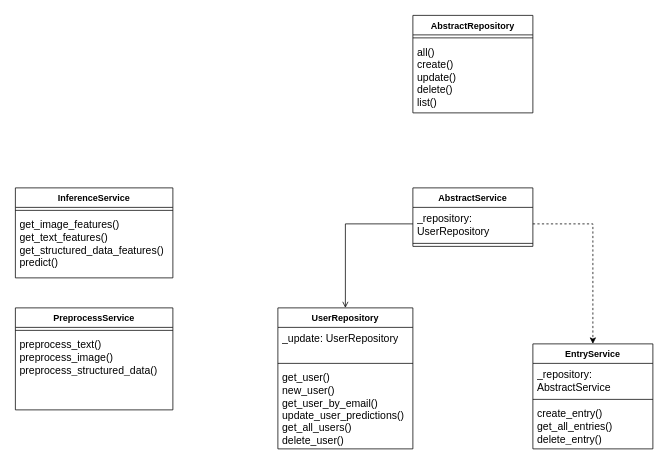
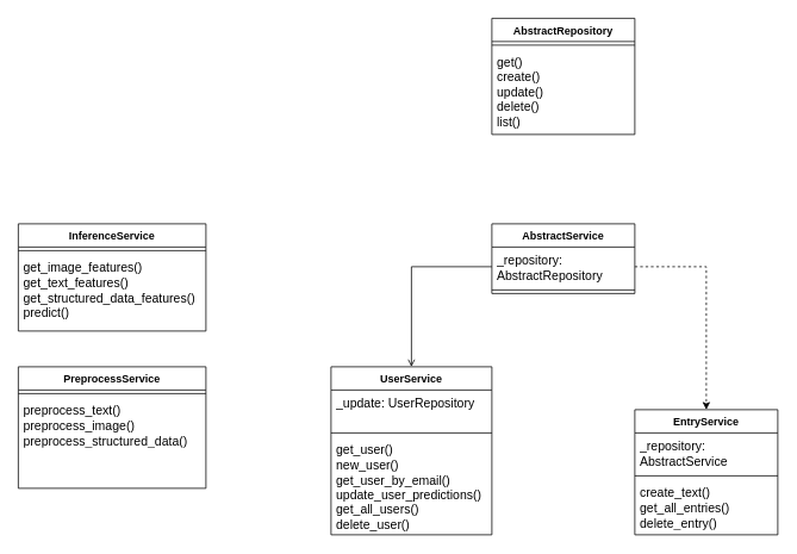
  <mxCell id="0" />
  <mxCell id="1" parent="0" />
  <mxCell id="2" value="AbstractRepository" style="swimlane;fontStyle=1;align=center;verticalAlign=top;childLayout=stackLayout;horizontal=1;startSize=26;horizontalStack=0;resizeParent=1;resizeParentMax=0;resizeLast=0;collapsible=1;marginBottom=0;whiteSpace=wrap;html=1;" parent="1" vertex="1"><mxGeometry x="550" y="20" width="160" height="130" as="geometry" /></mxCell>
  <mxCell id="3" value="" style="line;strokeWidth=1;fillColor=none;align=left;verticalAlign=middle;spacingTop=-1;spacingLeft=3;spacingRight=3;rotatable=0;labelPosition=right;points=[];portConstraint=eastwest;strokeColor=inherit;" parent="2" vertex="1"><mxGeometry y="26" width="160" height="8" as="geometry" /></mxCell>
- <mxCell id="4" value="&lt;font style=&quot;font-size: 14px;&quot;&gt;all()&lt;br&gt;create()&lt;br&gt;update()&lt;br&gt;delete()&lt;br&gt;list()&lt;br&gt;&lt;/font&gt;" style="text;strokeColor=none;fillColor=none;align=left;verticalAlign=top;spacingLeft=4;spacingRight=4;overflow=hidden;rotatable=0;points=[[0,0.5],[1,0.5]];portConstraint=eastwest;whiteSpace=wrap;html=1;" parent="2" vertex="1"><mxGeometry y="34" width="160" height="96" as="geometry" /></mxCell>
+ <mxCell id="4" value="&lt;font style=&quot;font-size: 14px;&quot;&gt;get()&lt;br&gt;create()&lt;br&gt;update()&lt;br&gt;delete()&lt;br&gt;list()&lt;br&gt;&lt;/font&gt;" style="text;strokeColor=none;fillColor=none;align=left;verticalAlign=top;spacingLeft=4;spacingRight=4;overflow=hidden;rotatable=0;points=[[0,0.5],[1,0.5]];portConstraint=eastwest;whiteSpace=wrap;html=1;" parent="2" vertex="1"><mxGeometry y="34" width="160" height="96" as="geometry" /></mxCell>
  <mxCell id="5" value="AbstractService" style="swimlane;fontStyle=1;align=center;verticalAlign=top;childLayout=stackLayout;horizontal=1;startSize=26;horizontalStack=0;resizeParent=1;resizeParentMax=0;resizeLast=0;collapsible=1;marginBottom=0;whiteSpace=wrap;html=1;" parent="1" vertex="1"><mxGeometry x="550" y="250" width="160" height="78" as="geometry" /></mxCell>
- <mxCell id="6" value="&lt;font style=&quot;font-size: 14px;&quot;&gt;_repository: UserRepository&lt;/font&gt;" style="text;strokeColor=none;fillColor=none;align=left;verticalAlign=top;spacingLeft=4;spacingRight=4;overflow=hidden;rotatable=0;points=[[0,0.5],[1,0.5]];portConstraint=eastwest;whiteSpace=wrap;html=1;" parent="5" vertex="1"><mxGeometry y="26" width="160" height="44" as="geometry" /></mxCell>
+ <mxCell id="6" value="&lt;font style=&quot;font-size: 14px;&quot;&gt;_repository: AbstractRepository&lt;/font&gt;" style="text;strokeColor=none;fillColor=none;align=left;verticalAlign=top;spacingLeft=4;spacingRight=4;overflow=hidden;rotatable=0;points=[[0,0.5],[1,0.5]];portConstraint=eastwest;whiteSpace=wrap;html=1;" parent="5" vertex="1"><mxGeometry y="26" width="160" height="44" as="geometry" /></mxCell>
  <mxCell id="7" value="" style="line;strokeWidth=1;fillColor=none;align=left;verticalAlign=middle;spacingTop=-1;spacingLeft=3;spacingRight=3;rotatable=0;labelPosition=right;points=[];portConstraint=eastwest;strokeColor=inherit;" parent="5" vertex="1"><mxGeometry y="70" width="160" height="8" as="geometry" /></mxCell>
- <mxCell id="8" value="UserRepository" style="swimlane;fontStyle=1;align=center;verticalAlign=top;childLayout=stackLayout;horizontal=1;startSize=26;horizontalStack=0;resizeParent=1;resizeParentMax=0;resizeLast=0;collapsible=1;marginBottom=0;whiteSpace=wrap;html=1;" parent="1" vertex="1"><mxGeometry x="370" y="410" width="180" height="188" as="geometry" /></mxCell>
+ <mxCell id="8" value="UserService" style="swimlane;fontStyle=1;align=center;verticalAlign=top;childLayout=stackLayout;horizontal=1;startSize=26;horizontalStack=0;resizeParent=1;resizeParentMax=0;resizeLast=0;collapsible=1;marginBottom=0;whiteSpace=wrap;html=1;" parent="1" vertex="1"><mxGeometry x="370" y="410" width="180" height="188" as="geometry" /></mxCell>
  <mxCell id="9" value="&lt;font style=&quot;font-size: 14px;&quot;&gt;_update: UserRepository&lt;/font&gt;" style="text;strokeColor=none;fillColor=none;align=left;verticalAlign=top;spacingLeft=4;spacingRight=4;overflow=hidden;rotatable=0;points=[[0,0.5],[1,0.5]];portConstraint=eastwest;whiteSpace=wrap;html=1;" parent="8" vertex="1"><mxGeometry y="26" width="180" height="44" as="geometry" /></mxCell>
  <mxCell id="10" value="" style="line;strokeWidth=1;fillColor=none;align=left;verticalAlign=middle;spacingTop=-1;spacingLeft=3;spacingRight=3;rotatable=0;labelPosition=right;points=[];portConstraint=eastwest;strokeColor=inherit;" parent="8" vertex="1"><mxGeometry y="70" width="180" height="8" as="geometry" /></mxCell>
  <mxCell id="11" value="&lt;font style=&quot;font-size: 14px;&quot;&gt;get_user()&lt;br style=&quot;border-color: var(--border-color);&quot;&gt;new_user()&lt;br style=&quot;border-color: var(--border-color);&quot;&gt;get_user_by_email()&lt;br style=&quot;border-color: var(--border-color);&quot;&gt;update_user_predictions()&lt;br style=&quot;border-color: var(--border-color);&quot;&gt;get_all_users()&lt;br style=&quot;border-color: var(--border-color);&quot;&gt;delete_user()&lt;/font&gt;" style="text;strokeColor=none;fillColor=none;align=left;verticalAlign=top;spacingLeft=4;spacingRight=4;overflow=hidden;rotatable=0;points=[[0,0.5],[1,0.5]];portConstraint=eastwest;whiteSpace=wrap;html=1;" parent="8" vertex="1"><mxGeometry y="78" width="180" height="110" as="geometry" /></mxCell>
  <mxCell id="12" value="&lt;div style=&quot;forced-color-adjust: none;&quot;&gt;PreprocessService&lt;div&gt;&lt;br&gt;&lt;/div&gt;&lt;/div&gt;" style="swimlane;fontStyle=1;align=center;verticalAlign=top;childLayout=stackLayout;horizontal=1;startSize=26;horizontalStack=0;resizeParent=1;resizeParentMax=0;resizeLast=0;collapsible=1;marginBottom=0;whiteSpace=wrap;html=1;" parent="1" vertex="1"><mxGeometry x="20" y="410" width="210" height="136" as="geometry" /></mxCell>
  <mxCell id="13" value="" style="line;strokeWidth=1;fillColor=none;align=left;verticalAlign=middle;spacingTop=-1;spacingLeft=3;spacingRight=3;rotatable=0;labelPosition=right;points=[];portConstraint=eastwest;strokeColor=inherit;" parent="12" vertex="1"><mxGeometry y="26" width="210" height="8" as="geometry" /></mxCell>
  <mxCell id="14" value="&lt;span style=&quot;font-size: 14px;&quot;&gt;preprocess_text()&lt;/span&gt;&lt;div&gt;&lt;span style=&quot;font-size: 14px;&quot;&gt;preprocess_image()&lt;/span&gt;&lt;br&gt;&lt;/div&gt;&lt;div&gt;&lt;span style=&quot;font-size: 14px;&quot;&gt;preprocess_structured_data()&lt;/span&gt;&lt;br&gt;&lt;/div&gt;" style="text;strokeColor=none;fillColor=none;align=left;verticalAlign=top;spacingLeft=4;spacingRight=4;overflow=hidden;rotatable=0;points=[[0,0.5],[1,0.5]];portConstraint=eastwest;whiteSpace=wrap;html=1;" parent="12" vertex="1"><mxGeometry y="34" width="210" height="102" as="geometry" /></mxCell>
  <mxCell id="15" value="&lt;div&gt;InferenceService&lt;/div&gt;" style="swimlane;fontStyle=1;align=center;verticalAlign=top;childLayout=stackLayout;horizontal=1;startSize=26;horizontalStack=0;resizeParent=1;resizeParentMax=0;resizeLast=0;collapsible=1;marginBottom=0;whiteSpace=wrap;html=1;" parent="1" vertex="1"><mxGeometry x="20" y="250" width="210" height="120" as="geometry" /></mxCell>
  <mxCell id="16" value="" style="line;strokeWidth=1;fillColor=none;align=left;verticalAlign=middle;spacingTop=-1;spacingLeft=3;spacingRight=3;rotatable=0;labelPosition=right;points=[];portConstraint=eastwest;strokeColor=inherit;" parent="15" vertex="1"><mxGeometry y="26" width="210" height="8" as="geometry" /></mxCell>
  <mxCell id="17" value="&lt;font style=&quot;&quot;&gt;&lt;span style=&quot;font-size: 14px;&quot;&gt;get_image_features()&lt;/span&gt;&lt;br&gt;&lt;/font&gt;&lt;div&gt;&lt;font style=&quot;&quot;&gt;&lt;span style=&quot;font-size: 14px;&quot;&gt;get_text_features()&lt;/span&gt;&lt;br&gt;&lt;/font&gt;&lt;/div&gt;&lt;div&gt;&lt;font style=&quot;&quot;&gt;&lt;span style=&quot;font-size: 14px;&quot;&gt;get_structured_data_features()&lt;/span&gt;&lt;br&gt;&lt;/font&gt;&lt;/div&gt;&lt;div&gt;&lt;font style=&quot;&quot;&gt;&lt;span style=&quot;font-size: 14px;&quot;&gt;predict()&lt;/span&gt;&lt;br&gt;&lt;/font&gt;&lt;/div&gt;" style="text;strokeColor=none;fillColor=none;align=left;verticalAlign=top;spacingLeft=4;spacingRight=4;overflow=hidden;rotatable=0;points=[[0,0.5],[1,0.5]];portConstraint=eastwest;whiteSpace=wrap;html=1;" parent="15" vertex="1"><mxGeometry y="34" width="210" height="86" as="geometry" /></mxCell>
  <mxCell id="18" value="EntryService" style="swimlane;fontStyle=1;align=center;verticalAlign=top;childLayout=stackLayout;horizontal=1;startSize=26;horizontalStack=0;resizeParent=1;resizeParentMax=0;resizeLast=0;collapsible=1;marginBottom=0;whiteSpace=wrap;html=1;" parent="1" vertex="1"><mxGeometry x="710" y="458" width="160" height="140" as="geometry" /></mxCell>
  <mxCell id="19" value="&lt;font style=&quot;font-size: 14px;&quot;&gt;_repository: AbstractService&lt;/font&gt;" style="text;strokeColor=none;fillColor=none;align=left;verticalAlign=top;spacingLeft=4;spacingRight=4;overflow=hidden;rotatable=0;points=[[0,0.5],[1,0.5]];portConstraint=eastwest;whiteSpace=wrap;html=1;" parent="18" vertex="1"><mxGeometry y="26" width="160" height="44" as="geometry" /></mxCell>
  <mxCell id="20" value="" style="line;strokeWidth=1;fillColor=none;align=left;verticalAlign=middle;spacingTop=-1;spacingLeft=3;spacingRight=3;rotatable=0;labelPosition=right;points=[];portConstraint=eastwest;strokeColor=inherit;" parent="18" vertex="1"><mxGeometry y="70" width="160" height="8" as="geometry" /></mxCell>
- <mxCell id="21" value="&lt;font style=&quot;font-size: 14px;&quot;&gt;create_entry()&lt;/font&gt;&lt;div&gt;&lt;font style=&quot;&quot;&gt;&lt;span style=&quot;font-size: 14px;&quot;&gt;get_all_entries()&lt;/span&gt;&lt;br&gt;&lt;/font&gt;&lt;/div&gt;&lt;div&gt;&lt;font style=&quot;&quot;&gt;&lt;span style=&quot;font-size: 14px;&quot;&gt;delete_entry()&lt;/span&gt;&lt;br&gt;&lt;/font&gt;&lt;/div&gt;" style="text;strokeColor=none;fillColor=none;align=left;verticalAlign=top;spacingLeft=4;spacingRight=4;overflow=hidden;rotatable=0;points=[[0,0.5],[1,0.5]];portConstraint=eastwest;whiteSpace=wrap;html=1;" parent="18" vertex="1"><mxGeometry y="78" width="160" height="62" as="geometry" /></mxCell>
+ <mxCell id="21" value="&lt;font style=&quot;font-size: 14px;&quot;&gt;create_text()&lt;/font&gt;&lt;div&gt;&lt;font style=&quot;&quot;&gt;&lt;span style=&quot;font-size: 14px;&quot;&gt;get_all_entries()&lt;/span&gt;&lt;br&gt;&lt;/font&gt;&lt;/div&gt;&lt;div&gt;&lt;font style=&quot;&quot;&gt;&lt;span style=&quot;font-size: 14px;&quot;&gt;delete_entry()&lt;/span&gt;&lt;br&gt;&lt;/font&gt;&lt;/div&gt;" style="text;strokeColor=none;fillColor=none;align=left;verticalAlign=top;spacingLeft=4;spacingRight=4;overflow=hidden;rotatable=0;points=[[0,0.5],[1,0.5]];portConstraint=eastwest;whiteSpace=wrap;html=1;" parent="18" vertex="1"><mxGeometry y="78" width="160" height="62" as="geometry" /></mxCell>
  <mxCell id="22" style="edgeStyle=orthogonalEdgeStyle;rounded=0;orthogonalLoop=1;jettySize=auto;html=1;exitX=1;exitY=0.5;exitDx=0;exitDy=0;dashed=1;" parent="1" source="6" target="18" edge="1"><mxGeometry relative="1" as="geometry" /></mxCell>
  <mxCell id="23" style="edgeStyle=orthogonalEdgeStyle;rounded=0;orthogonalLoop=1;jettySize=auto;html=1;exitX=0;exitY=0.5;exitDx=0;exitDy=0;entryX=0.5;entryY=0;entryDx=0;entryDy=0;endArrow=open;" parent="1" source="6" target="8" edge="1"><mxGeometry relative="1" as="geometry" /></mxCell>
